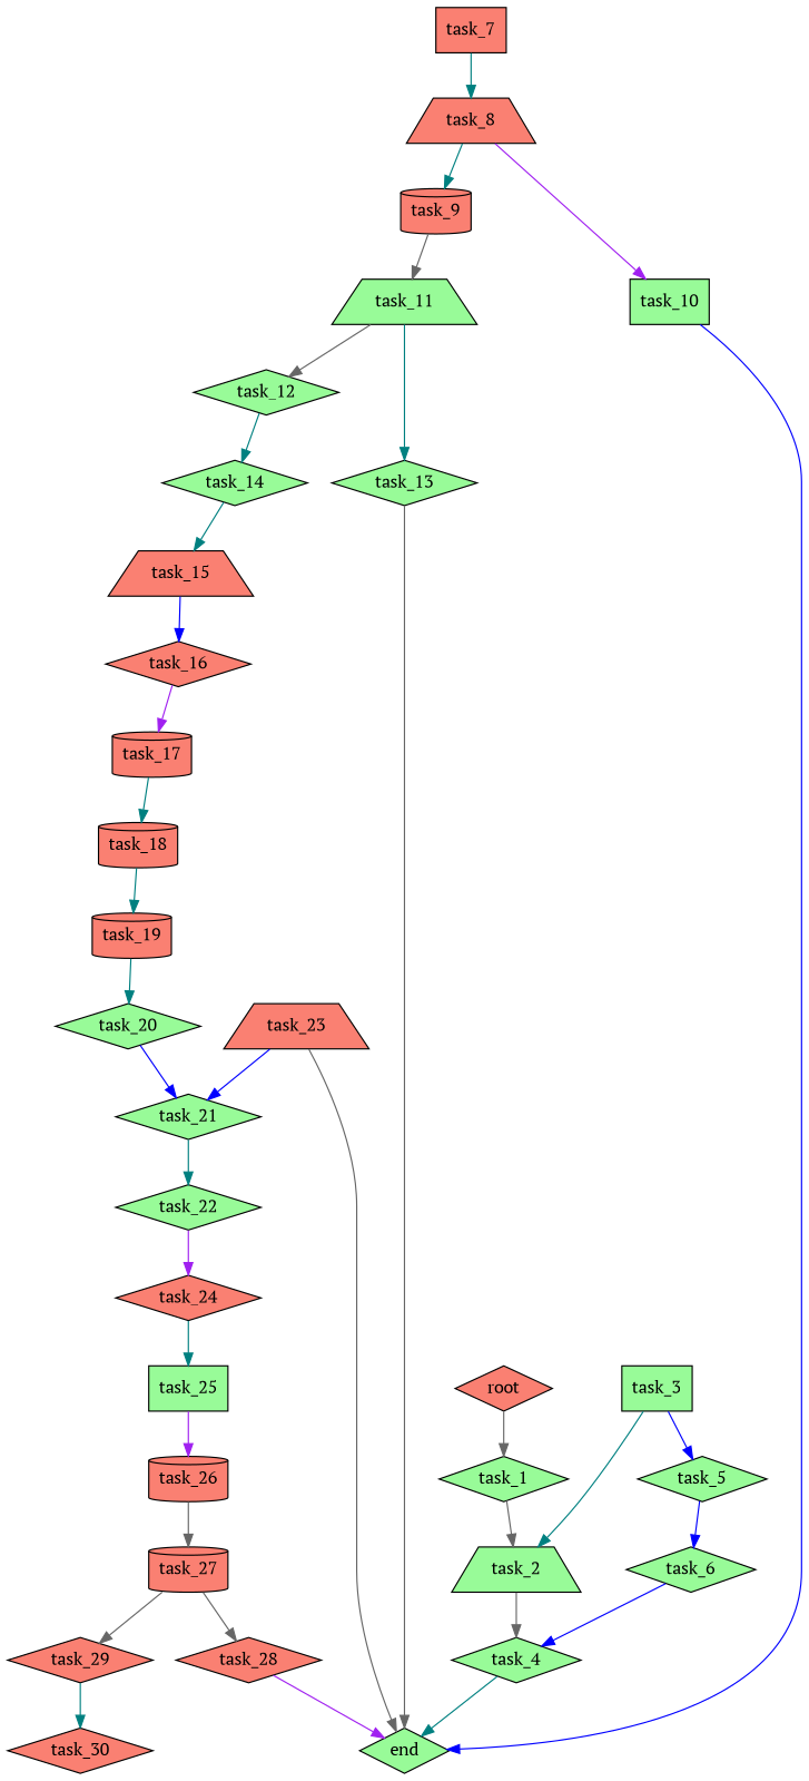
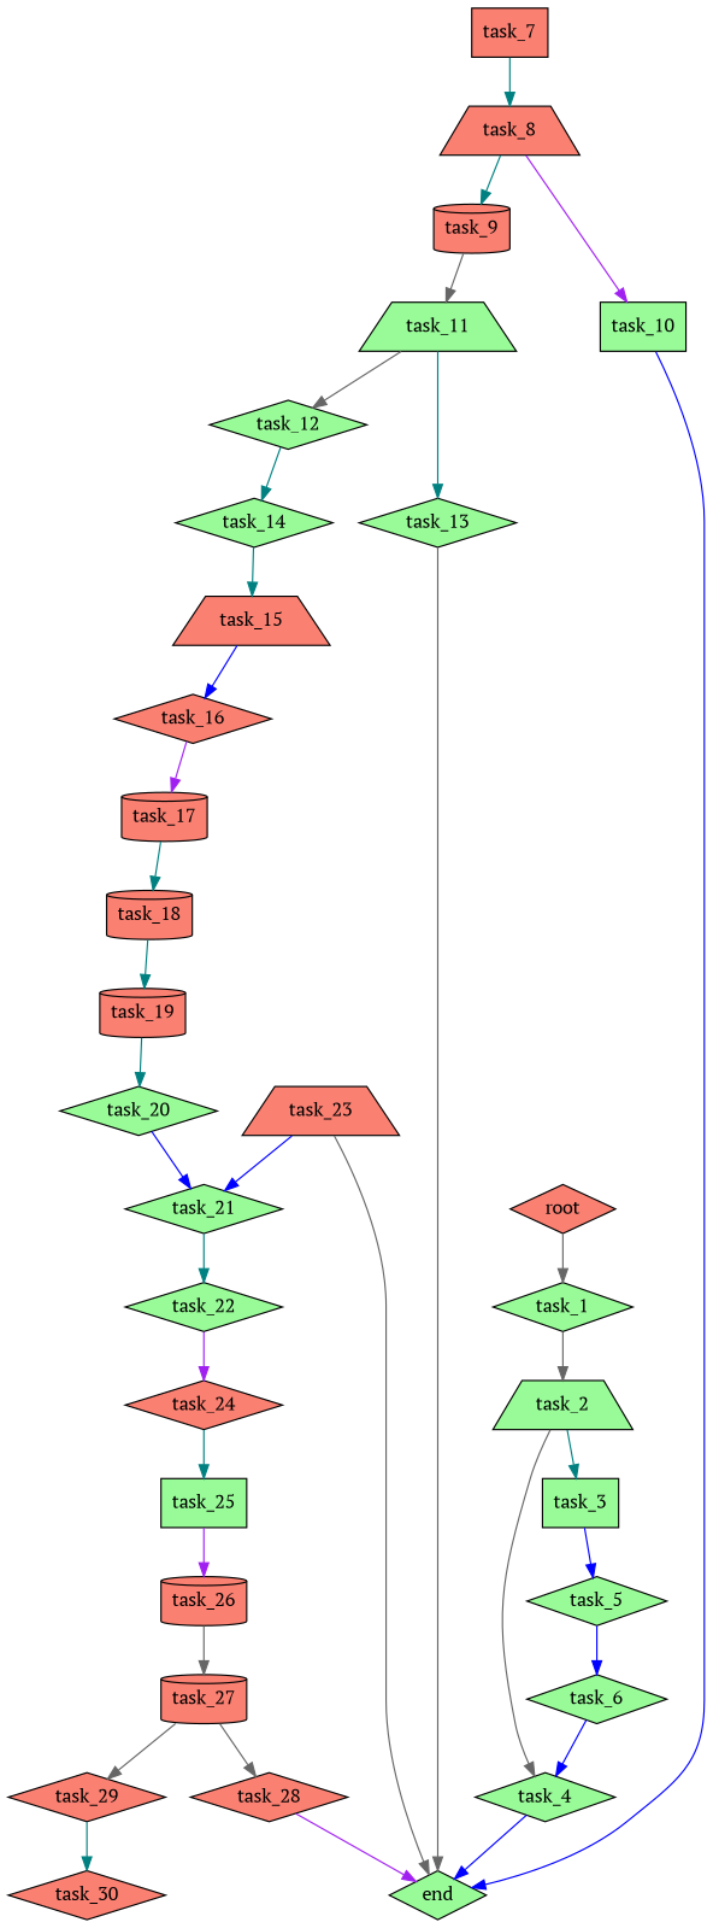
  digraph {
    fontname="PT Serif"
    node [fillcolor=palegreen fontname="PT Serif" shape=diamond style=filled]
    edge [color=teal fontname="PT Serif"]
    task_1
    root [fillcolor=salmon]
    task_2 [shape=trapezium]
    task_3 [shape=box]
    task_4
    task_5
    end
    task_6
    task_7 [fillcolor=salmon shape=box]
    task_8 [fillcolor=salmon shape=trapezium]
    task_9 [fillcolor=salmon shape=cylinder]
    task_10 [shape=box]
    task_11 [shape=trapezium]
    task_12
    task_13
    task_14
    task_15 [fillcolor=salmon shape=trapezium]
    task_16 [fillcolor=salmon]
    task_17 [fillcolor=salmon shape=cylinder]
    task_18 [fillcolor=salmon shape=cylinder]
    task_19 [fillcolor=salmon shape=cylinder]
    task_20
    task_21
    task_22
    task_24 [fillcolor=salmon]
    task_23 [fillcolor=salmon shape=trapezium]
    task_25 [shape=box]
    task_26 [fillcolor=salmon shape=cylinder]
    task_27 [fillcolor=salmon shape=cylinder]
    task_28 [fillcolor=salmon]
    task_29 [fillcolor=salmon]
    task_30 [fillcolor=salmon]
    task_1 -> task_2 [color=gray40]
    root -> task_1 [color=gray40]
-   task_3 -> task_2
+   task_2 -> task_3
    task_2 -> task_4 [color=gray40]
    task_3 -> task_5 [color=blue]
-   task_4 -> end
+   task_4 -> end [color=blue]
    task_5 -> task_6 [color=blue]
    task_6 -> task_4 [color=blue]
    task_7 -> task_8
    task_8 -> task_9
    task_8 -> task_10 [color=purple]
    task_9 -> task_11 [color=gray40]
    task_10 -> end [color=blue]
    task_11 -> task_12 [color=gray40]
    task_11 -> task_13
    task_12 -> task_14
    task_13 -> end [color=gray40]
    task_14 -> task_15
    task_15 -> task_16 [color=blue]
    task_16 -> task_17 [color=purple]
    task_17 -> task_18
    task_18 -> task_19
    task_19 -> task_20
    task_20 -> task_21 [color=blue]
    task_21 -> task_22
    task_22 -> task_24 [color=purple]
    task_24 -> task_25
    task_23 -> end [color=gray40]
    task_23 -> task_21 [color=blue]
    task_25 -> task_26 [color=purple]
    task_26 -> task_27 [color=gray40]
    task_27 -> task_28 [color=gray40]
    task_27 -> task_29 [color=gray40]
    task_28 -> end [color=purple]
    task_29 -> task_30
  }
